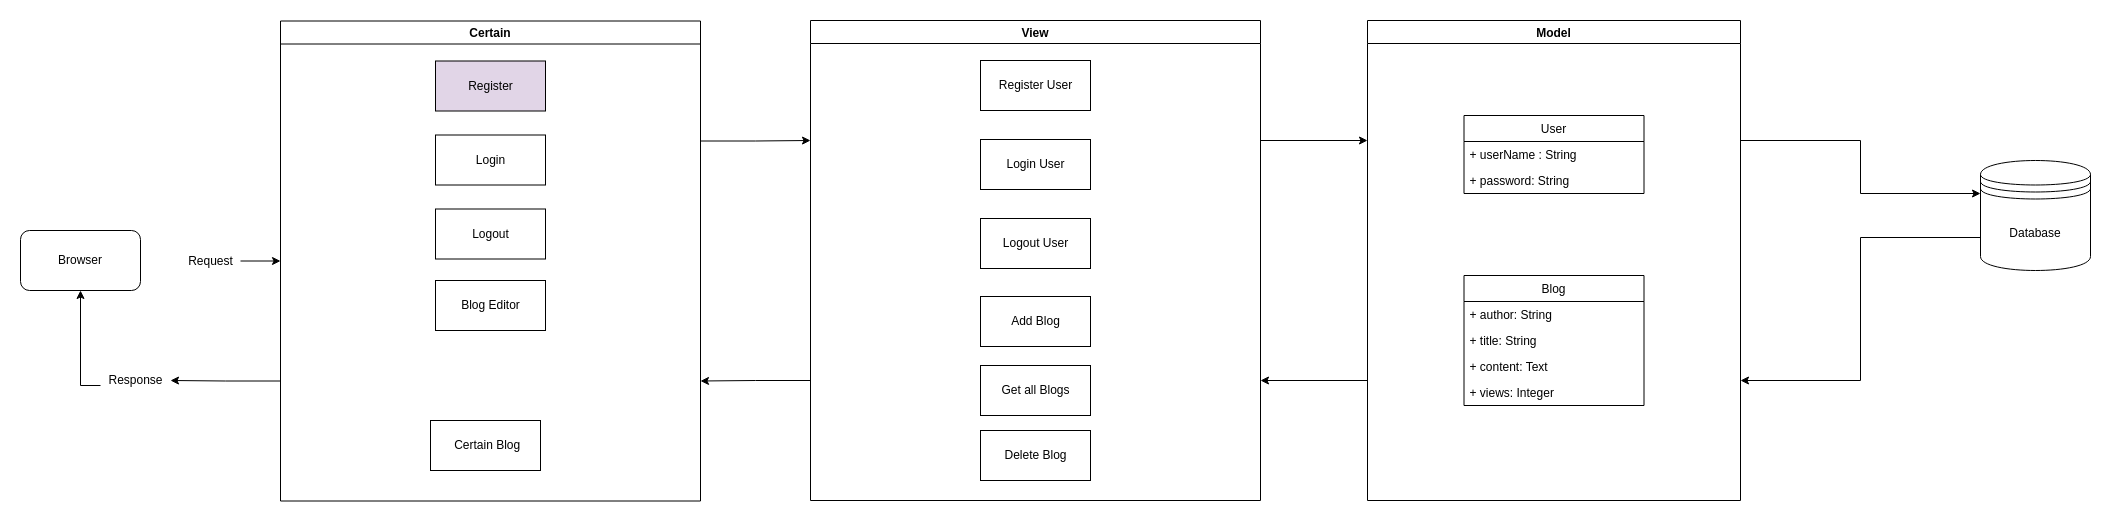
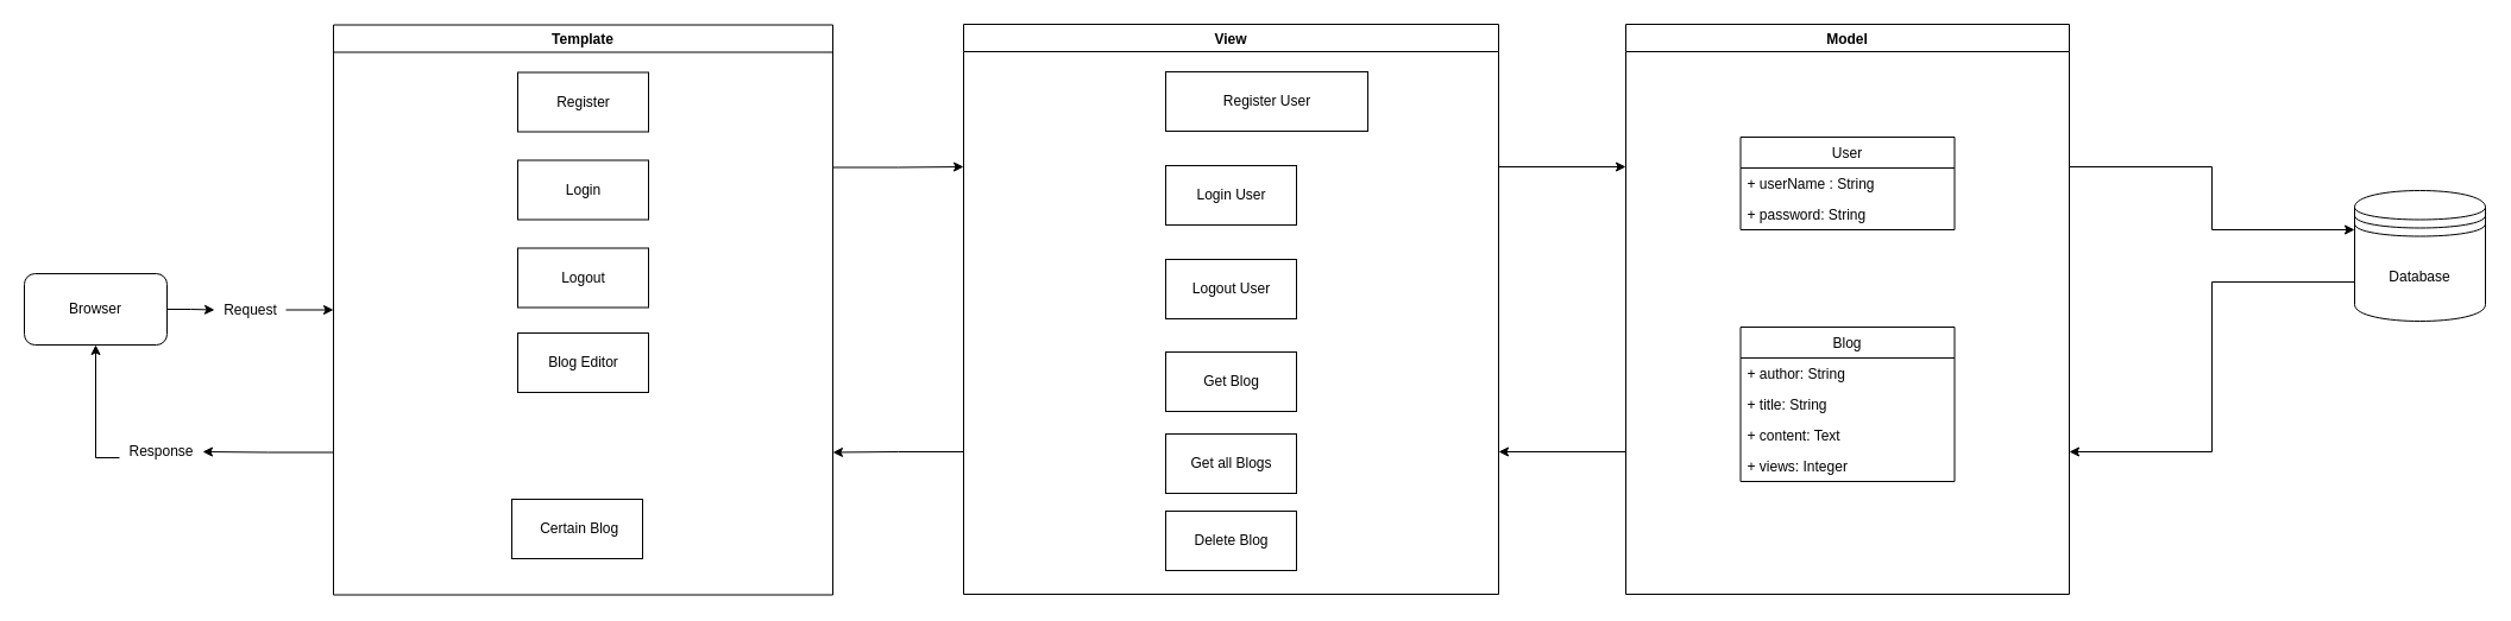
  <mxCell id="0" />
  <mxCell id="1" parent="0" />
  <mxCell id="2" style="edgeStyle=orthogonalEdgeStyle;rounded=0;orthogonalLoop=1;jettySize=auto;html=1;entryX=0;entryY=0.25;entryDx=0;entryDy=0;exitX=1;exitY=0.25;exitDx=0;exitDy=0;" edge="1" parent="1" source="4" target="23"><mxGeometry relative="1" as="geometry" /></mxCell>
  <mxCell id="3" style="edgeStyle=orthogonalEdgeStyle;rounded=0;orthogonalLoop=1;jettySize=auto;html=1;exitX=0;exitY=0.75;exitDx=0;exitDy=0;entryX=0.5;entryY=1;entryDx=0;entryDy=0;" edge="1" parent="1" source="36" target="33"><mxGeometry relative="1" as="geometry" /></mxCell>
- <mxCell id="4" value="Certain" style="swimlane;" vertex="1" parent="1"><mxGeometry x="280" y="20.5" width="420" height="480" as="geometry" /></mxCell>
- <mxCell id="5" value="Register" style="html=1;fillColor=#e1d5e7;" vertex="1" parent="4"><mxGeometry x="155" y="40" width="110" height="50" as="geometry" /></mxCell>
+ <mxCell id="4" value="Template" style="swimlane;" vertex="1" parent="1"><mxGeometry x="280" y="20.5" width="420" height="480" as="geometry" /></mxCell>
+ <mxCell id="5" value="Register" style="html=1;" vertex="1" parent="4"><mxGeometry x="155" y="40" width="110" height="50" as="geometry" /></mxCell>
  <mxCell id="6" value="Login" style="html=1;" vertex="1" parent="4"><mxGeometry x="155" y="114" width="110" height="50" as="geometry" /></mxCell>
  <mxCell id="7" value="Logout" style="html=1;" vertex="1" parent="4"><mxGeometry x="155" y="188" width="110" height="50" as="geometry" /></mxCell>
  <mxCell id="8" value="&amp;nbsp;Certain Blog" style="html=1;" vertex="1" parent="4"><mxGeometry x="150" y="399.5" width="110" height="50" as="geometry" /></mxCell>
  <mxCell id="9" value="Blog Editor" style="html=1;" vertex="1" parent="4"><mxGeometry x="155" y="259.5" width="110" height="50" as="geometry" /></mxCell>
  <mxCell id="10" style="edgeStyle=orthogonalEdgeStyle;rounded=0;orthogonalLoop=1;jettySize=auto;html=1;exitX=1;exitY=0.25;exitDx=0;exitDy=0;entryX=0;entryY=0.3;entryDx=0;entryDy=0;" edge="1" parent="1" source="12" target="31"><mxGeometry relative="1" as="geometry" /></mxCell>
  <mxCell id="11" style="edgeStyle=orthogonalEdgeStyle;rounded=0;orthogonalLoop=1;jettySize=auto;html=1;exitX=0;exitY=0.75;exitDx=0;exitDy=0;entryX=1;entryY=0.75;entryDx=0;entryDy=0;" edge="1" parent="1" source="12" target="23"><mxGeometry relative="1" as="geometry" /></mxCell>
  <mxCell id="12" value="Model" style="swimlane;" vertex="1" parent="1"><mxGeometry x="1367" y="20" width="373" height="480" as="geometry" /></mxCell>
  <mxCell id="13" value="Blog" style="swimlane;fontStyle=0;childLayout=stackLayout;horizontal=1;startSize=26;fillColor=none;horizontalStack=0;resizeParent=1;resizeParentMax=0;resizeLast=0;collapsible=1;marginBottom=0;" vertex="1" parent="12"><mxGeometry x="96.5" y="255" width="180" height="130" as="geometry" /></mxCell>
  <mxCell id="14" value="+ author: String" style="text;strokeColor=none;fillColor=none;align=left;verticalAlign=top;spacingLeft=4;spacingRight=4;overflow=hidden;rotatable=0;points=[[0,0.5],[1,0.5]];portConstraint=eastwest;" vertex="1" parent="13"><mxGeometry y="26" width="180" height="26" as="geometry" /></mxCell>
  <mxCell id="15" value="+ title: String" style="text;strokeColor=none;fillColor=none;align=left;verticalAlign=top;spacingLeft=4;spacingRight=4;overflow=hidden;rotatable=0;points=[[0,0.5],[1,0.5]];portConstraint=eastwest;" vertex="1" parent="13"><mxGeometry y="52" width="180" height="26" as="geometry" /></mxCell>
  <mxCell id="16" value="+ content: Text" style="text;strokeColor=none;fillColor=none;align=left;verticalAlign=top;spacingLeft=4;spacingRight=4;overflow=hidden;rotatable=0;points=[[0,0.5],[1,0.5]];portConstraint=eastwest;" vertex="1" parent="13"><mxGeometry y="78" width="180" height="26" as="geometry" /></mxCell>
  <mxCell id="17" value="+ views: Integer" style="text;strokeColor=none;fillColor=none;align=left;verticalAlign=top;spacingLeft=4;spacingRight=4;overflow=hidden;rotatable=0;points=[[0,0.5],[1,0.5]];portConstraint=eastwest;" vertex="1" parent="13"><mxGeometry y="104" width="180" height="26" as="geometry" /></mxCell>
  <mxCell id="18" value="User" style="swimlane;fontStyle=0;childLayout=stackLayout;horizontal=1;startSize=26;fillColor=none;horizontalStack=0;resizeParent=1;resizeParentMax=0;resizeLast=0;collapsible=1;marginBottom=0;" vertex="1" parent="12"><mxGeometry x="96.5" y="95" width="180" height="78" as="geometry" /></mxCell>
  <mxCell id="19" value="+ userName : String" style="text;strokeColor=none;fillColor=none;align=left;verticalAlign=top;spacingLeft=4;spacingRight=4;overflow=hidden;rotatable=0;points=[[0,0.5],[1,0.5]];portConstraint=eastwest;" vertex="1" parent="18"><mxGeometry y="26" width="180" height="26" as="geometry" /></mxCell>
  <mxCell id="20" value="+ password: String" style="text;strokeColor=none;fillColor=none;align=left;verticalAlign=top;spacingLeft=4;spacingRight=4;overflow=hidden;rotatable=0;points=[[0,0.5],[1,0.5]];portConstraint=eastwest;" vertex="1" parent="18"><mxGeometry y="52" width="180" height="26" as="geometry" /></mxCell>
  <mxCell id="21" style="edgeStyle=orthogonalEdgeStyle;rounded=0;orthogonalLoop=1;jettySize=auto;html=1;exitX=1;exitY=0.25;exitDx=0;exitDy=0;entryX=0;entryY=0.25;entryDx=0;entryDy=0;" edge="1" parent="1" source="23" target="12"><mxGeometry relative="1" as="geometry" /></mxCell>
  <mxCell id="22" style="edgeStyle=orthogonalEdgeStyle;rounded=0;orthogonalLoop=1;jettySize=auto;html=1;exitX=0;exitY=0.75;exitDx=0;exitDy=0;entryX=1;entryY=0.75;entryDx=0;entryDy=0;" edge="1" parent="1" source="23" target="4"><mxGeometry relative="1" as="geometry" /></mxCell>
  <mxCell id="23" value="View" style="swimlane;" vertex="1" parent="1"><mxGeometry x="810" y="20" width="450" height="480" as="geometry" /></mxCell>
- <mxCell id="24" value="Register User" style="html=1;" vertex="1" parent="23"><mxGeometry x="170" y="40" width="110" height="50" as="geometry" /></mxCell>
+ <mxCell id="24" value="Register User" style="html=1;" vertex="1" parent="23"><mxGeometry x="170" y="40" width="170" height="50" as="geometry" /></mxCell>
  <mxCell id="25" value="Login User" style="html=1;" vertex="1" parent="23"><mxGeometry x="170" y="119" width="110" height="50" as="geometry" /></mxCell>
  <mxCell id="26" value="Logout User" style="html=1;" vertex="1" parent="23"><mxGeometry x="170" y="198" width="110" height="50" as="geometry" /></mxCell>
- <mxCell id="27" value="Add Blog" style="html=1;" vertex="1" parent="23"><mxGeometry x="170" y="276" width="110" height="50" as="geometry" /></mxCell>
+ <mxCell id="27" value="Get Blog" style="html=1;" vertex="1" parent="23"><mxGeometry x="170" y="276" width="110" height="50" as="geometry" /></mxCell>
  <mxCell id="28" value="Delete Blog" style="html=1;" vertex="1" parent="23"><mxGeometry x="170" y="410" width="110" height="50" as="geometry" /></mxCell>
  <mxCell id="29" value="Get all Blogs" style="html=1;" vertex="1" parent="23"><mxGeometry x="170" y="345" width="110" height="50" as="geometry" /></mxCell>
  <mxCell id="30" style="edgeStyle=orthogonalEdgeStyle;rounded=0;orthogonalLoop=1;jettySize=auto;html=1;exitX=0;exitY=0.7;exitDx=0;exitDy=0;entryX=1;entryY=0.75;entryDx=0;entryDy=0;" edge="1" parent="1" source="31" target="12"><mxGeometry relative="1" as="geometry" /></mxCell>
  <mxCell id="31" value="Database" style="shape=datastore;whiteSpace=wrap;html=1;" vertex="1" parent="1"><mxGeometry x="1980" y="160" width="110" height="110" as="geometry" /></mxCell>
  <mxCell id="32" style="edgeStyle=orthogonalEdgeStyle;rounded=0;orthogonalLoop=1;jettySize=auto;html=1;entryX=0;entryY=0.5;entryDx=0;entryDy=0;" edge="1" parent="1" source="34" target="4"><mxGeometry relative="1" as="geometry" /></mxCell>
  <mxCell id="33" value="Browser" style="rounded=1;whiteSpace=wrap;html=1;" vertex="1" parent="1"><mxGeometry x="20" y="230" width="120" height="60" as="geometry" /></mxCell>
  <mxCell id="34" value="Request" style="text;html=1;align=center;verticalAlign=middle;resizable=0;points=[];autosize=1;" vertex="1" parent="1"><mxGeometry x="180" y="250.5" width="60" height="20" as="geometry" /></mxCell>
+ <mxCell id="35" style="edgeStyle=orthogonalEdgeStyle;rounded=0;orthogonalLoop=1;jettySize=auto;html=1;entryX=0;entryY=0.5;entryDx=0;entryDy=0;" edge="1" parent="1" source="33" target="34"><mxGeometry relative="1" as="geometry"><mxPoint x="140" y="260" as="sourcePoint" /><mxPoint x="310" y="260" as="targetPoint" /></mxGeometry></mxCell>
  <mxCell id="36" value="Response" style="text;html=1;align=center;verticalAlign=middle;resizable=0;points=[];autosize=1;" vertex="1" parent="1"><mxGeometry x="100" y="370" width="70" height="20" as="geometry" /></mxCell>
  <mxCell id="37" style="edgeStyle=orthogonalEdgeStyle;rounded=0;orthogonalLoop=1;jettySize=auto;html=1;exitX=0;exitY=0.75;exitDx=0;exitDy=0;" edge="1" parent="1" source="4" target="36"><mxGeometry relative="1" as="geometry"><mxPoint x="280" y="380.5" as="sourcePoint" /><mxPoint x="80" y="290" as="targetPoint" /></mxGeometry></mxCell>
